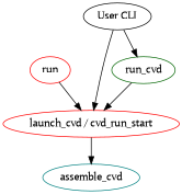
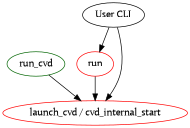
  digraph {
    fontname="PT Serif"
    node [color=red fontname="PT Serif"]
    edge [fontname="PT Serif" style=solid]
-   assemble_cvd [color=teal]
    n2 [label=run]
-   n3 [label="launch_cvd / cvd_run_start"]
+   n3 [label="launch_cvd / cvd_internal_start"]
    run_cvd [color=darkgreen]
    n5 [color=black label="User CLI"]
    n2 -> n3
-   n3 -> assemble_cvd
    run_cvd -> n3
-   n5 -> run_cvd
+   n5 -> n2
    n5 -> n3
  }
